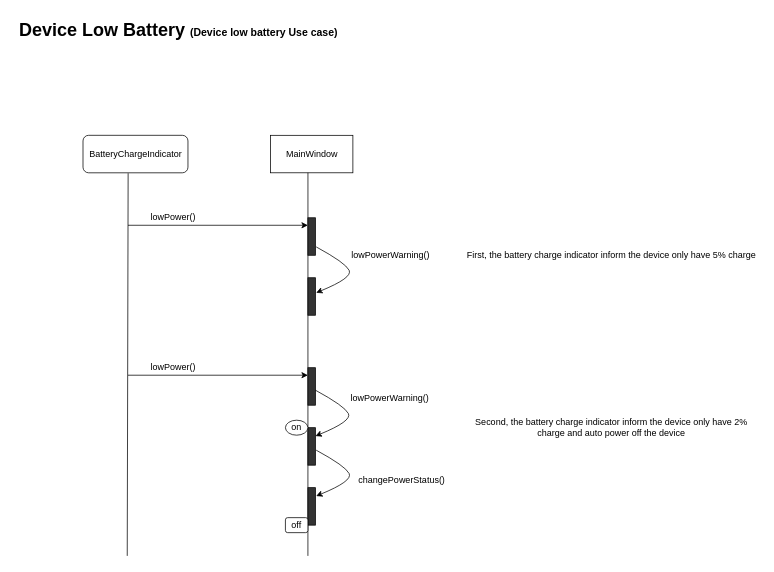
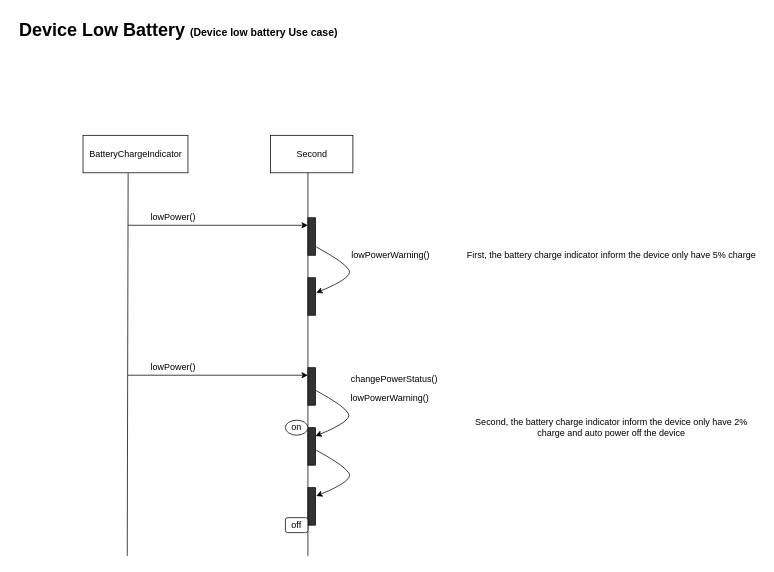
  <mxCell id="0" />
  <mxCell id="1" parent="0" />
- <mxCell id="2" value="BatteryChargeIndicator" style="html=1;rounded=1;" parent="1" vertex="1"><mxGeometry x="110" y="180" width="140" height="50" as="geometry" /></mxCell>
- <mxCell id="3" value="MainWindow" style="html=1;" parent="1" vertex="1"><mxGeometry x="360" y="180" width="110" height="50" as="geometry" /></mxCell>
+ <mxCell id="2" value="BatteryChargeIndicator" style="html=1;" parent="1" vertex="1"><mxGeometry x="110" y="180" width="140" height="50" as="geometry" /></mxCell>
+ <mxCell id="3" value="Second" style="html=1;" parent="1" vertex="1"><mxGeometry x="360" y="180" width="110" height="50" as="geometry" /></mxCell>
  <mxCell id="4" value="" style="endArrow=none;html=1;rounded=0;entryX=0.43;entryY=1.012;entryDx=0;entryDy=0;entryPerimeter=0;" parent="1" target="2" edge="1"><mxGeometry width="50" height="50" relative="1" as="geometry"><mxPoint x="169" y="741" as="sourcePoint" /><mxPoint x="169" y="240" as="targetPoint" /></mxGeometry></mxCell>
  <mxCell id="5" value="" style="endArrow=none;html=1;rounded=0;entryX=0.455;entryY=1;entryDx=0;entryDy=0;entryPerimeter=0;" parent="1" edge="1"><mxGeometry width="50" height="50" relative="1" as="geometry"><mxPoint x="410" y="741" as="sourcePoint" /><mxPoint x="410.05" y="230" as="targetPoint" /></mxGeometry></mxCell>
  <mxCell id="6" value="" style="endArrow=classic;html=1;rounded=0;" parent="1" edge="1"><mxGeometry width="50" height="50" relative="1" as="geometry"><mxPoint x="170" y="300" as="sourcePoint" /><mxPoint x="410" y="300" as="targetPoint" /></mxGeometry></mxCell>
  <mxCell id="7" value="lowPower()" style="text;html=1;align=center;verticalAlign=middle;resizable=0;points=[];autosize=1;strokeColor=none;fillColor=none;" parent="1" vertex="1"><mxGeometry x="190" y="280" width="80" height="20" as="geometry" /></mxCell>
  <mxCell id="8" value="" style="html=1;points=[];perimeter=orthogonalPerimeter;fillColor=#333333;" parent="1" vertex="1"><mxGeometry x="410" y="290" width="10" height="50" as="geometry" /></mxCell>
  <mxCell id="9" value="" style="html=1;points=[];perimeter=orthogonalPerimeter;fillColor=#333333;" parent="1" vertex="1"><mxGeometry x="410" y="370" width="10" height="50" as="geometry" /></mxCell>
  <mxCell id="10" value="" style="curved=1;endArrow=classic;html=1;rounded=0;exitX=1.107;exitY=0.777;exitDx=0;exitDy=0;exitPerimeter=0;" parent="1" source="8" edge="1"><mxGeometry width="50" height="50" relative="1" as="geometry"><mxPoint x="440" y="400" as="sourcePoint" /><mxPoint x="421" y="390" as="targetPoint" /><Array as="points"><mxPoint x="460" y="350" /><mxPoint x="470" y="370" /></Array></mxGeometry></mxCell>
  <mxCell id="11" value="lowPowerWarning()" style="text;html=1;align=center;verticalAlign=middle;resizable=0;points=[];autosize=1;strokeColor=none;fillColor=none;" parent="1" vertex="1"><mxGeometry x="460" y="330" width="120" height="20" as="geometry" /></mxCell>
  <mxCell id="12" value="" style="endArrow=classic;html=1;rounded=0;" parent="1" edge="1"><mxGeometry width="50" height="50" relative="1" as="geometry"><mxPoint x="170" y="500" as="sourcePoint" /><mxPoint x="410" y="500" as="targetPoint" /></mxGeometry></mxCell>
  <mxCell id="13" value="" style="html=1;points=[];perimeter=orthogonalPerimeter;fillColor=#333333;" parent="1" vertex="1"><mxGeometry x="410" y="490" width="10" height="50" as="geometry" /></mxCell>
  <mxCell id="14" value="" style="html=1;points=[];perimeter=orthogonalPerimeter;fillColor=#333333;" parent="1" vertex="1"><mxGeometry x="410" y="570" width="10" height="50" as="geometry" /></mxCell>
  <mxCell id="15" value="" style="html=1;points=[];perimeter=orthogonalPerimeter;fillColor=#333333;" parent="1" vertex="1"><mxGeometry x="410" y="650" width="10" height="50" as="geometry" /></mxCell>
  <mxCell id="16" value="" style="curved=1;endArrow=classic;html=1;rounded=0;exitX=1.107;exitY=0.777;exitDx=0;exitDy=0;exitPerimeter=0;" parent="1" edge="1"><mxGeometry width="50" height="50" relative="1" as="geometry"><mxPoint x="420.07" y="520" as="sourcePoint" /><mxPoint x="420" y="581.15" as="targetPoint" /><Array as="points"><mxPoint x="459" y="541.15" /><mxPoint x="469" y="561.15" /></Array></mxGeometry></mxCell>
  <mxCell id="17" value="lowPowerWarning()" style="text;html=1;align=center;verticalAlign=middle;resizable=0;points=[];autosize=1;strokeColor=none;fillColor=none;" parent="1" vertex="1"><mxGeometry x="459" y="521.15" width="120" height="20" as="geometry" /></mxCell>
  <mxCell id="18" value="" style="curved=1;endArrow=classic;html=1;rounded=0;exitX=1.107;exitY=0.777;exitDx=0;exitDy=0;exitPerimeter=0;" parent="1" edge="1"><mxGeometry width="50" height="50" relative="1" as="geometry"><mxPoint x="421.07" y="600" as="sourcePoint" /><mxPoint x="421" y="661.15" as="targetPoint" /><Array as="points"><mxPoint x="460" y="621.15" /><mxPoint x="470" y="641.15" /></Array></mxGeometry></mxCell>
- <mxCell id="19" value="changePowerStatus()" style="text;html=1;align=center;verticalAlign=middle;resizable=0;points=[];autosize=1;strokeColor=none;fillColor=none;" parent="1" vertex="1"><mxGeometry x="470" y="630" width="130" height="20" as="geometry" /></mxCell>
+ <mxCell id="19" value="changePowerStatus()" style="text;html=1;align=center;verticalAlign=middle;resizable=0;points=[];autosize=1;strokeColor=none;fillColor=none;" parent="1" vertex="1"><mxGeometry x="460" y="495" width="130" height="20" as="geometry" /></mxCell>
  <mxCell id="20" value="on" style="ellipse;whiteSpace=wrap;html=1;" parent="1" vertex="1"><mxGeometry x="380" y="560" width="30" height="20" as="geometry" /></mxCell>
  <mxCell id="21" value="off" style="whiteSpace=wrap;html=1;rounded=1;" parent="1" vertex="1"><mxGeometry x="380" y="690" width="30" height="20" as="geometry" /></mxCell>
  <mxCell id="22" value="lowPower()" style="text;html=1;align=center;verticalAlign=middle;resizable=0;points=[];autosize=1;strokeColor=none;fillColor=none;" parent="1" vertex="1"><mxGeometry x="190" y="480" width="80" height="20" as="geometry" /></mxCell>
  <mxCell id="23" value="&lt;h1&gt;Device Low Battery&amp;nbsp;&lt;font style=&quot;font-size: 14px&quot;&gt;(Device low battery Use case)&lt;/font&gt;&lt;/h1&gt;&lt;p&gt;&lt;br&gt;&lt;/p&gt;" style="text;html=1;strokeColor=none;fillColor=none;spacing=5;spacingTop=-20;whiteSpace=wrap;overflow=hidden;rounded=0;" parent="1" vertex="1"><mxGeometry x="20" y="20" width="590" height="120" as="geometry" /></mxCell>
  <mxCell id="24" value="First, the battery charge indicator inform the device only have 5% charge" style="text;html=1;strokeColor=none;fillColor=none;align=center;verticalAlign=middle;whiteSpace=wrap;rounded=0;" parent="1" vertex="1"><mxGeometry x="620" y="300" width="390" height="80" as="geometry" /></mxCell>
  <mxCell id="25" value="Second, the battery charge indicator inform the device only have 2% charge and auto power off the device" style="text;html=1;strokeColor=none;fillColor=none;align=center;verticalAlign=middle;whiteSpace=wrap;rounded=0;" parent="1" vertex="1"><mxGeometry x="620" y="530" width="390" height="80" as="geometry" /></mxCell>
